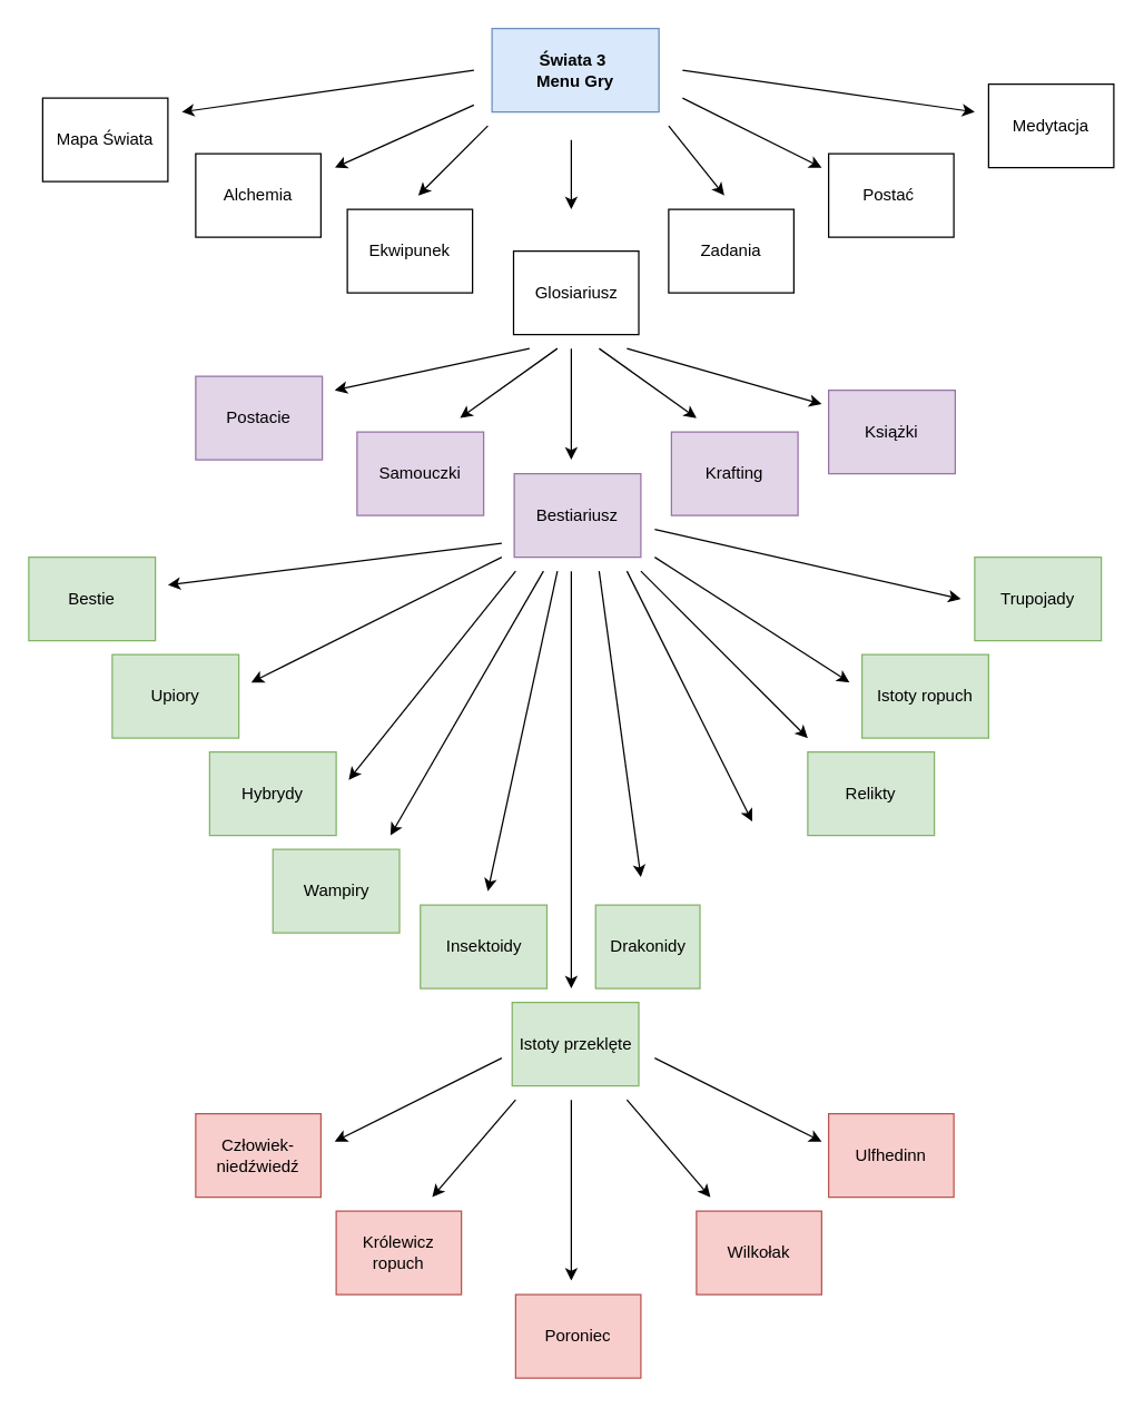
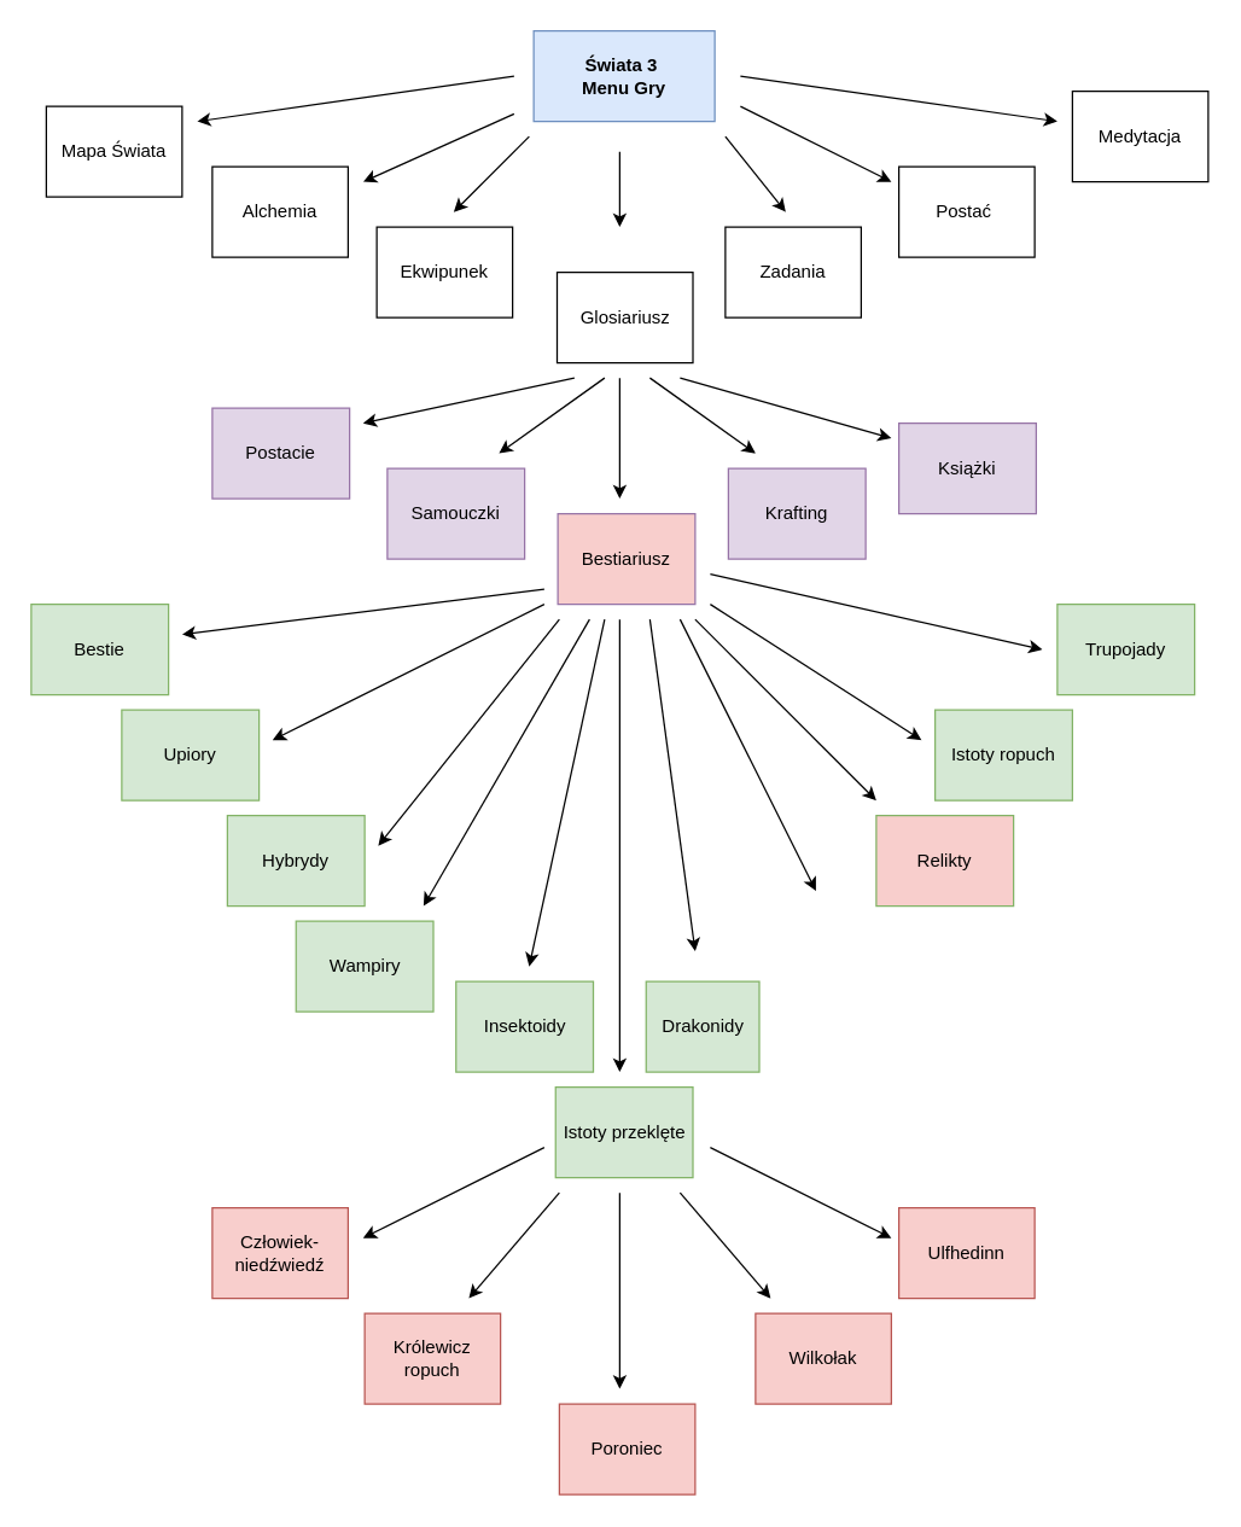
  <mxCell id="0" />
  <mxCell id="1" parent="0" />
  <mxCell id="2" value="Świata 3&amp;nbsp;&lt;br&gt;Menu Gry" style="rounded=0;whiteSpace=wrap;html=1;fontStyle=1;fillColor=#dae8fc;strokeColor=#6c8ebf;" vertex="1" parent="1"><mxGeometry x="353" y="20" width="120" height="60" as="geometry" /></mxCell>
  <mxCell id="3" value="Glosiariusz" style="rounded=0;whiteSpace=wrap;html=1;" vertex="1" parent="1"><mxGeometry x="368.5" y="180" width="90" height="60" as="geometry" /></mxCell>
  <mxCell id="4" value="Alchemia" style="rounded=0;whiteSpace=wrap;html=1;" vertex="1" parent="1"><mxGeometry x="140" y="110" width="90" height="60" as="geometry" /></mxCell>
  <mxCell id="5" value="Ekwipunek" style="rounded=0;whiteSpace=wrap;html=1;" vertex="1" parent="1"><mxGeometry x="249" y="150" width="90" height="60" as="geometry" /></mxCell>
  <mxCell id="6" value="Medytacja" style="rounded=0;whiteSpace=wrap;html=1;" vertex="1" parent="1"><mxGeometry x="710" y="60" width="90" height="60" as="geometry" /></mxCell>
  <mxCell id="7" value="Postać&amp;nbsp;" style="rounded=0;whiteSpace=wrap;html=1;" vertex="1" parent="1"><mxGeometry x="595" y="110" width="90" height="60" as="geometry" /></mxCell>
  <mxCell id="8" value="Zadania" style="rounded=0;whiteSpace=wrap;html=1;" vertex="1" parent="1"><mxGeometry x="480" y="150" width="90" height="60" as="geometry" /></mxCell>
  <mxCell id="9" value="Mapa Świata" style="rounded=0;whiteSpace=wrap;html=1;" vertex="1" parent="1"><mxGeometry x="30" y="70" width="90" height="60" as="geometry" /></mxCell>
  <mxCell id="10" value="" style="endArrow=classic;html=1;" edge="1" parent="1"><mxGeometry width="50" height="50" relative="1" as="geometry"><mxPoint x="350" y="90" as="sourcePoint" /><mxPoint x="300" y="140" as="targetPoint" /></mxGeometry></mxCell>
  <mxCell id="11" value="" style="endArrow=classic;html=1;" edge="1" parent="1"><mxGeometry width="50" height="50" relative="1" as="geometry"><mxPoint x="480" y="90" as="sourcePoint" /><mxPoint x="520" y="140" as="targetPoint" /></mxGeometry></mxCell>
  <mxCell id="12" value="" style="endArrow=classic;html=1;" edge="1" parent="1"><mxGeometry width="50" height="50" relative="1" as="geometry"><mxPoint x="410" y="100" as="sourcePoint" /><mxPoint x="410" y="150" as="targetPoint" /></mxGeometry></mxCell>
  <mxCell id="13" value="" style="endArrow=classic;html=1;" edge="1" parent="1"><mxGeometry width="50" height="50" relative="1" as="geometry"><mxPoint x="340" y="75" as="sourcePoint" /><mxPoint x="240" y="120" as="targetPoint" /></mxGeometry></mxCell>
  <mxCell id="14" value="" style="endArrow=classic;html=1;" edge="1" parent="1"><mxGeometry width="50" height="50" relative="1" as="geometry"><mxPoint x="340" y="50" as="sourcePoint" /><mxPoint x="130" y="80" as="targetPoint" /></mxGeometry></mxCell>
  <mxCell id="15" value="" style="endArrow=classic;html=1;" edge="1" parent="1"><mxGeometry width="50" height="50" relative="1" as="geometry"><mxPoint x="490" y="70" as="sourcePoint" /><mxPoint x="590" y="120" as="targetPoint" /></mxGeometry></mxCell>
  <mxCell id="16" value="" style="endArrow=classic;html=1;" edge="1" parent="1"><mxGeometry width="50" height="50" relative="1" as="geometry"><mxPoint x="490" y="50" as="sourcePoint" /><mxPoint x="700" y="80" as="targetPoint" /></mxGeometry></mxCell>
- <mxCell id="17" value="Bestiariusz" style="rounded=0;whiteSpace=wrap;html=1;fillColor=#e1d5e7;strokeColor=#9673a6;" vertex="1" parent="1"><mxGeometry x="369" y="340" width="91" height="60" as="geometry" /></mxCell>
+ <mxCell id="17" value="Bestiariusz" style="rounded=0;whiteSpace=wrap;html=1;fillColor=#f8cecc;strokeColor=#9673a6;" vertex="1" parent="1"><mxGeometry x="369" y="340" width="91" height="60" as="geometry" /></mxCell>
  <mxCell id="18" value="Samouczki" style="rounded=0;whiteSpace=wrap;html=1;fillColor=#e1d5e7;strokeColor=#9673a6;" vertex="1" parent="1"><mxGeometry x="256" y="310" width="91" height="60" as="geometry" /></mxCell>
  <mxCell id="19" value="Postacie" style="rounded=0;whiteSpace=wrap;html=1;fillColor=#e1d5e7;strokeColor=#9673a6;" vertex="1" parent="1"><mxGeometry x="140" y="270" width="91" height="60" as="geometry" /></mxCell>
  <mxCell id="20" value="Krafting" style="rounded=0;whiteSpace=wrap;html=1;fillColor=#e1d5e7;strokeColor=#9673a6;" vertex="1" parent="1"><mxGeometry x="482" y="310" width="91" height="60" as="geometry" /></mxCell>
  <mxCell id="21" value="Książki" style="rounded=0;whiteSpace=wrap;html=1;fillColor=#e1d5e7;strokeColor=#9673a6;" vertex="1" parent="1"><mxGeometry x="595" y="280" width="91" height="60" as="geometry" /></mxCell>
  <mxCell id="22" value="" style="endArrow=classic;html=1;" edge="1" parent="1"><mxGeometry width="50" height="50" relative="1" as="geometry"><mxPoint x="380" y="250" as="sourcePoint" /><mxPoint x="240" y="280" as="targetPoint" /></mxGeometry></mxCell>
  <mxCell id="23" value="" style="endArrow=classic;html=1;" edge="1" parent="1"><mxGeometry width="50" height="50" relative="1" as="geometry"><mxPoint x="400" y="250" as="sourcePoint" /><mxPoint x="330" y="300" as="targetPoint" /></mxGeometry></mxCell>
  <mxCell id="24" value="" style="endArrow=classic;html=1;" edge="1" parent="1"><mxGeometry width="50" height="50" relative="1" as="geometry"><mxPoint x="410" y="250" as="sourcePoint" /><mxPoint x="410" y="330" as="targetPoint" /></mxGeometry></mxCell>
  <mxCell id="25" value="" style="endArrow=classic;html=1;" edge="1" parent="1"><mxGeometry width="50" height="50" relative="1" as="geometry"><mxPoint x="430" y="250" as="sourcePoint" /><mxPoint x="500" y="300" as="targetPoint" /></mxGeometry></mxCell>
  <mxCell id="26" value="" style="endArrow=classic;html=1;" edge="1" parent="1"><mxGeometry width="50" height="50" relative="1" as="geometry"><mxPoint x="450" y="250" as="sourcePoint" /><mxPoint x="590" y="290" as="targetPoint" /></mxGeometry></mxCell>
  <mxCell id="27" value="Bestie" style="rounded=0;whiteSpace=wrap;html=1;fillColor=#d5e8d4;strokeColor=#82b366;" vertex="1" parent="1"><mxGeometry x="20" y="400" width="91" height="60" as="geometry" /></mxCell>
  <mxCell id="28" value="Drakonidy" style="rounded=0;whiteSpace=wrap;html=1;fillColor=#d5e8d4;strokeColor=#82b366;" vertex="1" parent="1"><mxGeometry x="427.5" y="650" width="75" height="60" as="geometry" /></mxCell>
  <mxCell id="29" value="Hybrydy" style="rounded=0;whiteSpace=wrap;html=1;fillColor=#d5e8d4;strokeColor=#82b366;" vertex="1" parent="1"><mxGeometry x="150" y="540" width="91" height="60" as="geometry" /></mxCell>
  <mxCell id="30" value="Insektoidy" style="rounded=0;whiteSpace=wrap;html=1;fillColor=#d5e8d4;strokeColor=#82b366;" vertex="1" parent="1"><mxGeometry x="301.5" y="650" width="91" height="60" as="geometry" /></mxCell>
  <mxCell id="31" value="Istoty ropuch" style="rounded=0;whiteSpace=wrap;html=1;fillColor=#d5e8d4;strokeColor=#82b366;" vertex="1" parent="1"><mxGeometry x="619" y="470" width="91" height="60" as="geometry" /></mxCell>
  <mxCell id="32" value="Istoty przeklęte" style="rounded=0;whiteSpace=wrap;html=1;fillColor=#d5e8d4;strokeColor=#82b366;" vertex="1" parent="1"><mxGeometry x="367.5" y="720" width="91" height="60" as="geometry" /></mxCell>
- <mxCell id="33" value="Relikty" style="rounded=0;whiteSpace=wrap;html=1;fillColor=#d5e8d4;strokeColor=#82b366;" vertex="1" parent="1"><mxGeometry x="580" y="540" width="91" height="60" as="geometry" /></mxCell>
+ <mxCell id="33" value="Relikty" style="rounded=0;whiteSpace=wrap;html=1;fillColor=#f8cecc;strokeColor=#82b366;" vertex="1" parent="1"><mxGeometry x="580" y="540" width="91" height="60" as="geometry" /></mxCell>
  <mxCell id="34" value="Trupojady" style="rounded=0;whiteSpace=wrap;html=1;fillColor=#d5e8d4;strokeColor=#82b366;" vertex="1" parent="1"><mxGeometry x="700" y="400" width="91" height="60" as="geometry" /></mxCell>
  <mxCell id="35" value="Upiory" style="rounded=0;whiteSpace=wrap;html=1;fillColor=#d5e8d4;strokeColor=#82b366;" vertex="1" parent="1"><mxGeometry x="80" y="470" width="91" height="60" as="geometry" /></mxCell>
  <mxCell id="36" value="Wampiry" style="rounded=0;whiteSpace=wrap;html=1;fillColor=#d5e8d4;strokeColor=#82b366;" vertex="1" parent="1"><mxGeometry x="195.5" y="610" width="91" height="60" as="geometry" /></mxCell>
  <mxCell id="37" value="" style="endArrow=classic;html=1;" edge="1" parent="1"><mxGeometry width="50" height="50" relative="1" as="geometry"><mxPoint x="360" y="390" as="sourcePoint" /><mxPoint x="120" y="420" as="targetPoint" /></mxGeometry></mxCell>
  <mxCell id="38" value="" style="endArrow=classic;html=1;" edge="1" parent="1"><mxGeometry width="50" height="50" relative="1" as="geometry"><mxPoint x="360" y="400" as="sourcePoint" /><mxPoint x="180" y="490" as="targetPoint" /></mxGeometry></mxCell>
  <mxCell id="39" value="" style="endArrow=classic;html=1;" edge="1" parent="1"><mxGeometry width="50" height="50" relative="1" as="geometry"><mxPoint x="370" y="410" as="sourcePoint" /><mxPoint x="250" y="560" as="targetPoint" /></mxGeometry></mxCell>
  <mxCell id="40" value="" style="endArrow=classic;html=1;" edge="1" parent="1"><mxGeometry width="50" height="50" relative="1" as="geometry"><mxPoint x="390" y="410" as="sourcePoint" /><mxPoint x="280" y="600" as="targetPoint" /></mxGeometry></mxCell>
  <mxCell id="41" value="" style="endArrow=classic;html=1;" edge="1" parent="1"><mxGeometry width="50" height="50" relative="1" as="geometry"><mxPoint x="400" y="410" as="sourcePoint" /><mxPoint x="350" y="640" as="targetPoint" /></mxGeometry></mxCell>
  <mxCell id="42" value="" style="endArrow=classic;html=1;" edge="1" parent="1"><mxGeometry width="50" height="50" relative="1" as="geometry"><mxPoint x="410" y="410" as="sourcePoint" /><mxPoint x="410" y="710" as="targetPoint" /></mxGeometry></mxCell>
  <mxCell id="43" value="" style="endArrow=classic;html=1;" edge="1" parent="1"><mxGeometry width="50" height="50" relative="1" as="geometry"><mxPoint x="430" y="410" as="sourcePoint" /><mxPoint x="460" y="630" as="targetPoint" /></mxGeometry></mxCell>
  <mxCell id="44" value="" style="endArrow=classic;html=1;" edge="1" parent="1"><mxGeometry width="50" height="50" relative="1" as="geometry"><mxPoint x="450" y="410" as="sourcePoint" /><mxPoint x="540" y="590" as="targetPoint" /></mxGeometry></mxCell>
  <mxCell id="45" value="" style="endArrow=classic;html=1;" edge="1" parent="1"><mxGeometry width="50" height="50" relative="1" as="geometry"><mxPoint x="460" y="410" as="sourcePoint" /><mxPoint x="580" y="530" as="targetPoint" /></mxGeometry></mxCell>
  <mxCell id="46" value="" style="endArrow=classic;html=1;" edge="1" parent="1"><mxGeometry width="50" height="50" relative="1" as="geometry"><mxPoint x="470" y="400" as="sourcePoint" /><mxPoint x="610" y="490" as="targetPoint" /></mxGeometry></mxCell>
  <mxCell id="47" value="" style="endArrow=classic;html=1;" edge="1" parent="1"><mxGeometry width="50" height="50" relative="1" as="geometry"><mxPoint x="470" y="380" as="sourcePoint" /><mxPoint x="690" y="430" as="targetPoint" /></mxGeometry></mxCell>
  <mxCell id="48" value="Człowiek-niedźwiedź" style="rounded=0;whiteSpace=wrap;html=1;fillColor=#f8cecc;strokeColor=#b85450;" vertex="1" parent="1"><mxGeometry x="140" y="800" width="90" height="60" as="geometry" /></mxCell>
  <mxCell id="49" value="Królewicz ropuch" style="rounded=0;whiteSpace=wrap;html=1;fillColor=#f8cecc;strokeColor=#b85450;" vertex="1" parent="1"><mxGeometry x="241" y="870" width="90" height="60" as="geometry" /></mxCell>
  <mxCell id="50" value="Poroniec" style="rounded=0;whiteSpace=wrap;html=1;fillColor=#f8cecc;strokeColor=#b85450;" vertex="1" parent="1"><mxGeometry x="370" y="930" width="90" height="60" as="geometry" /></mxCell>
  <mxCell id="51" value="Wilkołak" style="rounded=0;whiteSpace=wrap;html=1;fillColor=#f8cecc;strokeColor=#b85450;" vertex="1" parent="1"><mxGeometry x="500" y="870" width="90" height="60" as="geometry" /></mxCell>
  <mxCell id="52" value="Ulfhedinn" style="rounded=0;whiteSpace=wrap;html=1;fillColor=#f8cecc;strokeColor=#b85450;" vertex="1" parent="1"><mxGeometry x="595" y="800" width="90" height="60" as="geometry" /></mxCell>
  <mxCell id="53" value="" style="endArrow=classic;html=1;" edge="1" parent="1"><mxGeometry width="50" height="50" relative="1" as="geometry"><mxPoint x="360" y="760" as="sourcePoint" /><mxPoint x="240" y="820" as="targetPoint" /></mxGeometry></mxCell>
  <mxCell id="54" value="" style="endArrow=classic;html=1;" edge="1" parent="1"><mxGeometry width="50" height="50" relative="1" as="geometry"><mxPoint x="370" y="790" as="sourcePoint" /><mxPoint x="310" y="860" as="targetPoint" /></mxGeometry></mxCell>
  <mxCell id="55" value="" style="endArrow=classic;html=1;" edge="1" parent="1"><mxGeometry width="50" height="50" relative="1" as="geometry"><mxPoint x="410" y="790" as="sourcePoint" /><mxPoint x="410" y="920" as="targetPoint" /></mxGeometry></mxCell>
  <mxCell id="56" value="" style="endArrow=classic;html=1;" edge="1" parent="1"><mxGeometry width="50" height="50" relative="1" as="geometry"><mxPoint x="450" y="790" as="sourcePoint" /><mxPoint x="510" y="860" as="targetPoint" /></mxGeometry></mxCell>
  <mxCell id="57" value="" style="endArrow=classic;html=1;" edge="1" parent="1"><mxGeometry width="50" height="50" relative="1" as="geometry"><mxPoint x="470" y="760" as="sourcePoint" /><mxPoint x="590" y="820" as="targetPoint" /></mxGeometry></mxCell>
